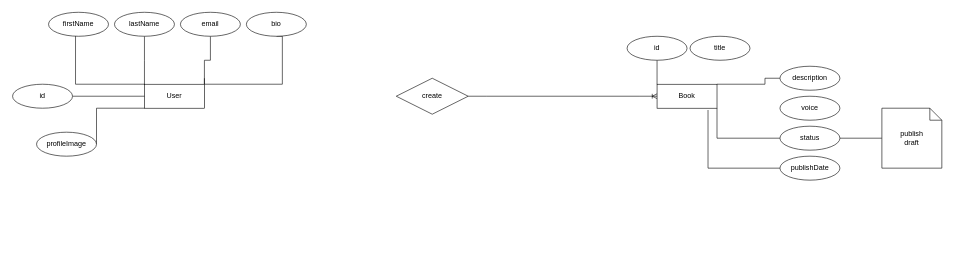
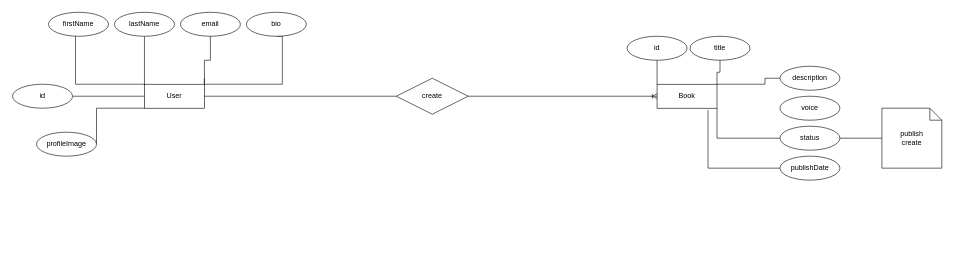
  <mxCell id="0" />
  <mxCell id="1" parent="0" />
  <mxCell id="2" value="User" style="whiteSpace=wrap;html=1;align=center;" vertex="1" parent="1"><mxGeometry x="240" y="140" width="100" height="40" as="geometry" /></mxCell>
  <mxCell id="3" value="Book" style="whiteSpace=wrap;html=1;align=center;" vertex="1" parent="1"><mxGeometry x="1095" y="140" width="100" height="40" as="geometry" /></mxCell>
  <mxCell id="4" style="edgeStyle=orthogonalEdgeStyle;rounded=0;orthogonalLoop=1;jettySize=auto;html=1;exitX=1;exitY=1;exitDx=0;exitDy=0;entryX=0;entryY=0;entryDx=0;entryDy=0;endArrow=none;endFill=0;" edge="1" parent="1" source="5" target="2"><mxGeometry relative="1" as="geometry"><Array as="points"><mxPoint x="125" y="140" /></Array></mxGeometry></mxCell>
  <mxCell id="5" value="firstName" style="ellipse;whiteSpace=wrap;html=1;align=center;" vertex="1" parent="1"><mxGeometry x="80" y="20" width="100" height="40" as="geometry" /></mxCell>
  <mxCell id="6" style="edgeStyle=orthogonalEdgeStyle;rounded=0;orthogonalLoop=1;jettySize=auto;html=1;exitX=0.5;exitY=1;exitDx=0;exitDy=0;endArrow=none;endFill=0;" edge="1" parent="1" source="7"><mxGeometry relative="1" as="geometry"><mxPoint x="240" y="140" as="targetPoint" /></mxGeometry></mxCell>
  <mxCell id="7" value="&lt;div&gt;lastName&lt;/div&gt;" style="ellipse;whiteSpace=wrap;html=1;align=center;" vertex="1" parent="1"><mxGeometry x="190" y="20" width="100" height="40" as="geometry" /></mxCell>
  <mxCell id="8" style="edgeStyle=orthogonalEdgeStyle;rounded=0;orthogonalLoop=1;jettySize=auto;html=1;exitX=0.5;exitY=1;exitDx=0;exitDy=0;entryX=1;entryY=0;entryDx=0;entryDy=0;endArrow=none;endFill=0;" edge="1" parent="1" source="9" target="2"><mxGeometry relative="1" as="geometry" /></mxCell>
  <mxCell id="9" value="&lt;div&gt;email&lt;/div&gt;" style="ellipse;whiteSpace=wrap;html=1;align=center;" vertex="1" parent="1"><mxGeometry x="300" y="20" width="100" height="40" as="geometry" /></mxCell>
  <mxCell id="10" style="edgeStyle=orthogonalEdgeStyle;rounded=0;orthogonalLoop=1;jettySize=auto;html=1;exitX=1;exitY=0.5;exitDx=0;exitDy=0;strokeColor=none;" edge="1" parent="1" source="12"><mxGeometry relative="1" as="geometry"><mxPoint x="190" y="400" as="targetPoint" /></mxGeometry></mxCell>
  <mxCell id="11" style="edgeStyle=orthogonalEdgeStyle;rounded=0;orthogonalLoop=1;jettySize=auto;html=1;exitX=1;exitY=0.5;exitDx=0;exitDy=0;entryX=0;entryY=0.5;entryDx=0;entryDy=0;endArrow=none;endFill=0;" edge="1" parent="1" source="12" target="2"><mxGeometry relative="1" as="geometry" /></mxCell>
  <mxCell id="12" value="&lt;div&gt;id&lt;/div&gt;" style="ellipse;whiteSpace=wrap;html=1;align=center;" vertex="1" parent="1"><mxGeometry x="20" y="140" width="100" height="40" as="geometry" /></mxCell>
  <mxCell id="13" style="edgeStyle=orthogonalEdgeStyle;rounded=0;orthogonalLoop=1;jettySize=auto;html=1;exitX=0.5;exitY=1;exitDx=0;exitDy=0;endArrow=none;endFill=0;" edge="1" parent="1" source="14"><mxGeometry relative="1" as="geometry"><mxPoint x="340" y="130" as="targetPoint" /><Array as="points"><mxPoint x="470" y="140" /><mxPoint x="340" y="140" /></Array></mxGeometry></mxCell>
  <mxCell id="14" value="&lt;div&gt;bio&lt;/div&gt;" style="ellipse;whiteSpace=wrap;html=1;align=center;" vertex="1" parent="1"><mxGeometry x="410" y="20" width="100" height="40" as="geometry" /></mxCell>
  <mxCell id="15" style="edgeStyle=orthogonalEdgeStyle;rounded=0;orthogonalLoop=1;jettySize=auto;html=1;exitX=0.5;exitY=1;exitDx=0;exitDy=0;entryX=0;entryY=0;entryDx=0;entryDy=0;endArrow=none;endFill=0;" edge="1" parent="1" source="16" target="3"><mxGeometry relative="1" as="geometry" /></mxCell>
  <mxCell id="16" value="&lt;div&gt;id&lt;/div&gt;" style="ellipse;whiteSpace=wrap;html=1;align=center;" vertex="1" parent="1"><mxGeometry x="1045" y="60" width="100" height="40" as="geometry" /></mxCell>
+ <mxCell id="17" style="edgeStyle=orthogonalEdgeStyle;rounded=0;orthogonalLoop=1;jettySize=auto;html=1;exitX=0.5;exitY=1;exitDx=0;exitDy=0;entryX=1;entryY=0;entryDx=0;entryDy=0;endArrow=none;endFill=0;" edge="1" parent="1" source="18" target="3"><mxGeometry relative="1" as="geometry" /></mxCell>
  <mxCell id="18" value="&lt;div&gt;title&lt;/div&gt;" style="ellipse;whiteSpace=wrap;html=1;align=center;" vertex="1" parent="1"><mxGeometry x="1150" y="60" width="100" height="40" as="geometry" /></mxCell>
  <mxCell id="19" style="edgeStyle=orthogonalEdgeStyle;rounded=0;orthogonalLoop=1;jettySize=auto;html=1;exitX=0;exitY=0.5;exitDx=0;exitDy=0;entryX=1;entryY=0;entryDx=0;entryDy=0;endArrow=none;endFill=0;" edge="1" parent="1" source="20" target="3"><mxGeometry relative="1" as="geometry"><Array as="points"><mxPoint x="1275" y="140" /></Array></mxGeometry></mxCell>
  <mxCell id="20" value="description" style="ellipse;whiteSpace=wrap;html=1;align=center;" vertex="1" parent="1"><mxGeometry x="1300" y="110" width="100" height="40" as="geometry" /></mxCell>
  <mxCell id="21" value="voice" style="ellipse;whiteSpace=wrap;html=1;align=center;" vertex="1" parent="1"><mxGeometry x="1300" y="160" width="100" height="40" as="geometry" /></mxCell>
  <mxCell id="22" value="" style="edgeStyle=entityRelationEdgeStyle;fontSize=12;html=1;endArrow=ERoneToMany;rounded=0;entryX=0;entryY=0.5;entryDx=0;entryDy=0;exitX=1;exitY=0.5;exitDx=0;exitDy=0;startArrow=none;" edge="1" parent="1" source="24" target="3"><mxGeometry width="100" height="100" relative="1" as="geometry"><mxPoint x="510" y="250" as="sourcePoint" /><mxPoint x="610" y="150" as="targetPoint" /></mxGeometry></mxCell>
+ <mxCell id="23" value="" style="edgeStyle=entityRelationEdgeStyle;fontSize=12;html=1;endArrow=none;rounded=0;entryX=0;entryY=0.5;entryDx=0;entryDy=0;exitX=1;exitY=0.5;exitDx=0;exitDy=0;" edge="1" parent="1" source="2" target="24"><mxGeometry width="100" height="100" relative="1" as="geometry"><mxPoint x="400" y="160" as="sourcePoint" /><mxPoint x="1140" y="160" as="targetPoint" /></mxGeometry></mxCell>
  <mxCell id="24" value="create" style="shape=rhombus;perimeter=rhombusPerimeter;whiteSpace=wrap;html=1;align=center;" vertex="1" parent="1"><mxGeometry x="660" y="130" width="120" height="60" as="geometry" /></mxCell>
  <mxCell id="25" style="edgeStyle=orthogonalEdgeStyle;rounded=0;orthogonalLoop=1;jettySize=auto;html=1;exitX=1;exitY=0.5;exitDx=0;exitDy=0;entryX=0;entryY=1;entryDx=0;entryDy=0;endArrow=none;endFill=0;" edge="1" parent="1" source="26" target="2"><mxGeometry relative="1" as="geometry"><Array as="points"><mxPoint x="160" y="180" /></Array></mxGeometry></mxCell>
  <mxCell id="26" value="&lt;div&gt;profileImage&lt;/div&gt;" style="ellipse;whiteSpace=wrap;html=1;align=center;" vertex="1" parent="1"><mxGeometry x="60" y="220" width="100" height="40" as="geometry" /></mxCell>
  <mxCell id="27" style="edgeStyle=orthogonalEdgeStyle;rounded=0;orthogonalLoop=1;jettySize=auto;html=1;exitX=0;exitY=0.5;exitDx=0;exitDy=0;entryX=1;entryY=1;entryDx=0;entryDy=0;endArrow=none;endFill=0;" edge="1" parent="1" source="29" target="3"><mxGeometry relative="1" as="geometry" /></mxCell>
  <mxCell id="28" style="edgeStyle=orthogonalEdgeStyle;rounded=0;orthogonalLoop=1;jettySize=auto;html=1;exitX=1;exitY=0.5;exitDx=0;exitDy=0;entryX=0;entryY=0.5;entryDx=0;entryDy=0;entryPerimeter=0;endArrow=none;endFill=0;" edge="1" parent="1" source="29" target="32"><mxGeometry relative="1" as="geometry" /></mxCell>
  <mxCell id="29" value="status" style="ellipse;whiteSpace=wrap;html=1;align=center;" vertex="1" parent="1"><mxGeometry x="1300" y="210" width="100" height="40" as="geometry" /></mxCell>
  <mxCell id="30" style="edgeStyle=orthogonalEdgeStyle;rounded=0;orthogonalLoop=1;jettySize=auto;html=1;exitX=0;exitY=0.5;exitDx=0;exitDy=0;endArrow=none;endFill=0;entryX=0.85;entryY=1.075;entryDx=0;entryDy=0;entryPerimeter=0;" edge="1" parent="1" source="31" target="3"><mxGeometry relative="1" as="geometry"><mxPoint x="1120" y="230" as="targetPoint" /></mxGeometry></mxCell>
  <mxCell id="31" value="publishDate" style="ellipse;whiteSpace=wrap;html=1;align=center;" vertex="1" parent="1"><mxGeometry x="1300" y="260" width="100" height="40" as="geometry" /></mxCell>
- <mxCell id="32" value="&lt;div&gt;publish&lt;/div&gt;&lt;div&gt;draft&lt;br&gt;&lt;/div&gt;" style="shape=note;size=20;whiteSpace=wrap;html=1;" vertex="1" parent="1"><mxGeometry x="1470" y="180" width="100" height="100" as="geometry" /></mxCell>
+ <mxCell id="32" value="&lt;div&gt;publish&lt;/div&gt;&lt;div&gt;create&lt;br&gt;&lt;/div&gt;" style="shape=note;size=20;whiteSpace=wrap;html=1;" vertex="1" parent="1"><mxGeometry x="1470" y="180" width="100" height="100" as="geometry" /></mxCell>
